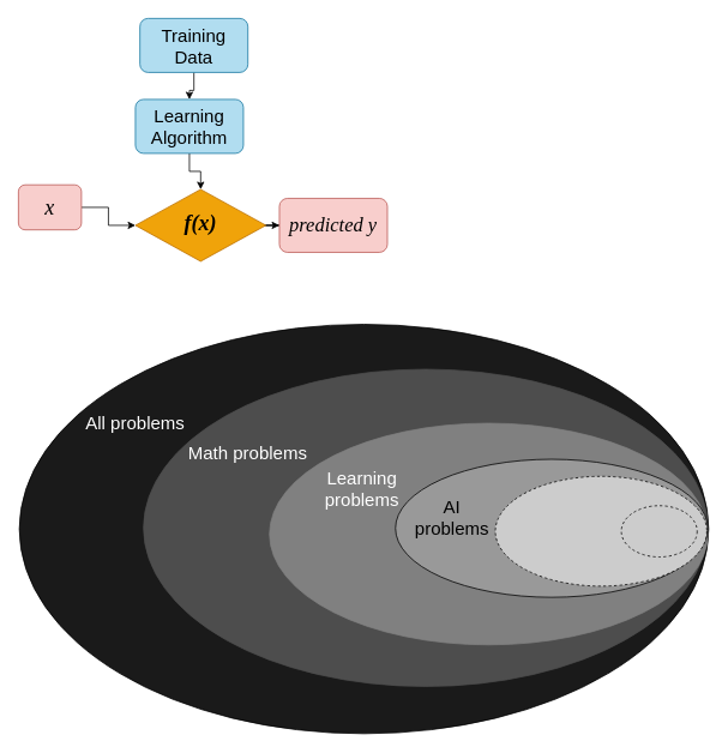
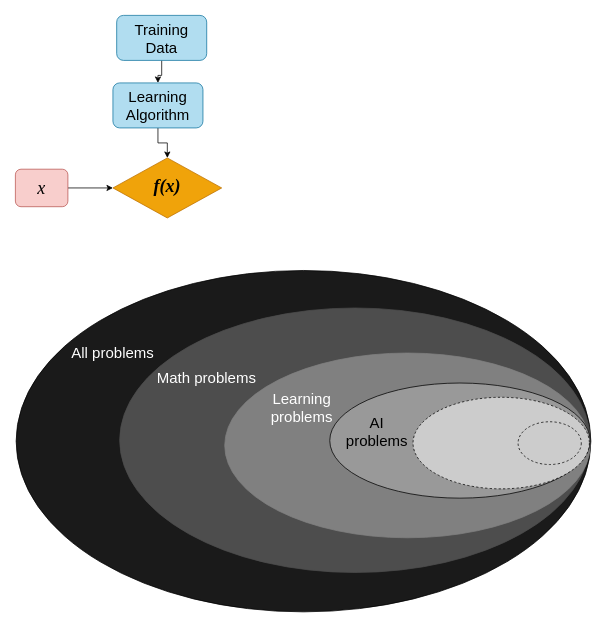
  <mxCell id="0" />
  <mxCell id="1" parent="0" />
  <mxCell id="2" value="" style="edgeStyle=orthogonalEdgeStyle;rounded=0;orthogonalLoop=1;jettySize=auto;html=1;" parent="1" source="3" target="10" edge="1"><mxGeometry relative="1" as="geometry" /></mxCell>
  <mxCell id="3" value="&lt;font style=&quot;font-size: 20px&quot;&gt;Training Data&lt;/font&gt;" style="rounded=1;whiteSpace=wrap;html=1;fontSize=12;glass=0;strokeWidth=1;shadow=0;fillColor=#b1ddf0;strokeColor=#10739e;" parent="1" vertex="1"><mxGeometry x="155" y="20" width="120" height="60" as="geometry" /></mxCell>
- <mxCell id="4" value="" style="edgeStyle=orthogonalEdgeStyle;rounded=0;orthogonalLoop=1;jettySize=auto;html=1;" parent="1" source="5" target="6" edge="1"><mxGeometry relative="1" as="geometry" /></mxCell>
  <mxCell id="5" value="&lt;font face=&quot;Times New Roman&quot; size=&quot;1&quot;&gt;&lt;i style=&quot;font-size: 24px&quot;&gt;&lt;b&gt;f(x)&lt;/b&gt;&lt;/i&gt;&lt;/font&gt;" style="rhombus;whiteSpace=wrap;html=1;shadow=0;fontFamily=Helvetica;fontSize=12;align=center;strokeWidth=1;spacing=6;spacingTop=-4;fillColor=#f0a30a;strokeColor=#BD7000;fontColor=#000000;" parent="1" vertex="1"><mxGeometry x="150" y="210" width="145" height="80" as="geometry" /></mxCell>
- <mxCell id="6" value="&lt;font face=&quot;Times New Roman&quot; size=&quot;1&quot;&gt;&lt;i style=&quot;font-size: 22px&quot;&gt;predicted y&lt;/i&gt;&lt;/font&gt;" style="rounded=1;whiteSpace=wrap;html=1;fontSize=12;glass=0;strokeWidth=1;shadow=0;fillColor=#f8cecc;strokeColor=#b85450;" parent="1" vertex="1"><mxGeometry x="310" y="220" width="120" height="60" as="geometry" /></mxCell>
  <mxCell id="7" value="" style="edgeStyle=orthogonalEdgeStyle;rounded=0;orthogonalLoop=1;jettySize=auto;html=1;" parent="1" source="8" target="5" edge="1"><mxGeometry relative="1" as="geometry" /></mxCell>
- <mxCell id="8" value="&lt;font face=&quot;Times New Roman&quot; size=&quot;1&quot;&gt;&lt;i style=&quot;font-size: 24px&quot;&gt;x&lt;/i&gt;&lt;/font&gt;" style="rounded=1;whiteSpace=wrap;html=1;fontSize=12;glass=0;strokeWidth=1;shadow=0;fillColor=#f8cecc;strokeColor=#b85450;" parent="1" vertex="1"><mxGeometry x="20" y="205" width="70" height="50" as="geometry" /></mxCell>
+ <mxCell id="8" value="&lt;font face=&quot;Times New Roman&quot; size=&quot;1&quot;&gt;&lt;i style=&quot;font-size: 24px&quot;&gt;x&lt;/i&gt;&lt;/font&gt;" style="rounded=1;whiteSpace=wrap;html=1;fontSize=12;glass=0;strokeWidth=1;shadow=0;fillColor=#f8cecc;strokeColor=#b85450;" parent="1" vertex="1"><mxGeometry x="20" y="225" width="70" height="50" as="geometry" /></mxCell>
  <mxCell id="9" value="" style="edgeStyle=orthogonalEdgeStyle;rounded=0;orthogonalLoop=1;jettySize=auto;html=1;" parent="1" source="10" target="5" edge="1"><mxGeometry relative="1" as="geometry" /></mxCell>
  <mxCell id="10" value="&lt;font style=&quot;font-size: 20px&quot;&gt;Learning Algorithm&lt;/font&gt;" style="rounded=1;whiteSpace=wrap;html=1;fontSize=12;glass=0;strokeWidth=1;shadow=0;fillColor=#b1ddf0;strokeColor=#10739e;" parent="1" vertex="1"><mxGeometry x="150" y="110" width="120" height="60" as="geometry" /></mxCell>
  <mxCell id="11" value="" style="ellipse;whiteSpace=wrap;html=1;fillColor=#1A1A1A;" parent="1" vertex="1"><mxGeometry x="21" y="360" width="766" height="455" as="geometry" /></mxCell>
  <mxCell id="12" value="" style="ellipse;whiteSpace=wrap;html=1;fillColor=#4D4D4D;strokeColor=#4D4D4D;" parent="1" vertex="1"><mxGeometry x="159" y="410" width="627" height="352.5" as="geometry" /></mxCell>
  <mxCell id="13" value="" style="ellipse;whiteSpace=wrap;html=1;fillColor=#808080;strokeColor=#808080;" parent="1" vertex="1"><mxGeometry x="299" y="470" width="487" height="246.25" as="geometry" /></mxCell>
  <mxCell id="14" value="" style="ellipse;whiteSpace=wrap;html=1;fillColor=#999999;" parent="1" vertex="1"><mxGeometry x="439" y="510" width="347" height="153.44" as="geometry" /></mxCell>
  <mxCell id="15" value="" style="ellipse;whiteSpace=wrap;html=1;fillColor=#CCCCCC;dashed=1;" parent="1" vertex="1"><mxGeometry x="550" y="529" width="235" height="122.04" as="geometry" /></mxCell>
  <mxCell id="16" value="" style="ellipse;whiteSpace=wrap;html=1;fillColor=#CCCCCC;dashed=1;" parent="1" vertex="1"><mxGeometry x="690" y="561.61" width="84.25" height="57.03" as="geometry" /></mxCell>
  <mxCell id="17" value="&lt;font style=&quot;font-size: 20px&quot; color=&quot;#ffffff&quot;&gt;All problems&lt;/font&gt;" style="text;html=1;strokeColor=none;fillColor=none;align=center;verticalAlign=middle;whiteSpace=wrap;rounded=0;" parent="1" vertex="1"><mxGeometry x="80" y="449" width="140" height="40" as="geometry" /></mxCell>
  <mxCell id="18" value="&lt;font style=&quot;font-size: 20px&quot; color=&quot;#ffffff&quot;&gt;Math problems&lt;/font&gt;" style="text;html=1;strokeColor=none;fillColor=none;align=center;verticalAlign=middle;whiteSpace=wrap;rounded=0;" parent="1" vertex="1"><mxGeometry x="205" y="482" width="140" height="40" as="geometry" /></mxCell>
  <mxCell id="19" value="&lt;font style=&quot;font-size: 20px&quot; color=&quot;#ffffff&quot;&gt;Learning&lt;br&gt;problems&lt;br&gt;&lt;/font&gt;" style="text;html=1;strokeColor=none;fillColor=none;align=center;verticalAlign=middle;whiteSpace=wrap;rounded=0;" parent="1" vertex="1"><mxGeometry x="347" y="522" width="110" height="40" as="geometry" /></mxCell>
  <mxCell id="20" value="&lt;font style=&quot;font-size: 20px&quot;&gt;AI problems&lt;/font&gt;" style="text;html=1;strokeColor=none;fillColor=none;align=center;verticalAlign=middle;whiteSpace=wrap;rounded=0;" parent="1" vertex="1"><mxGeometry x="470" y="554" width="64" height="40" as="geometry" /></mxCell>
